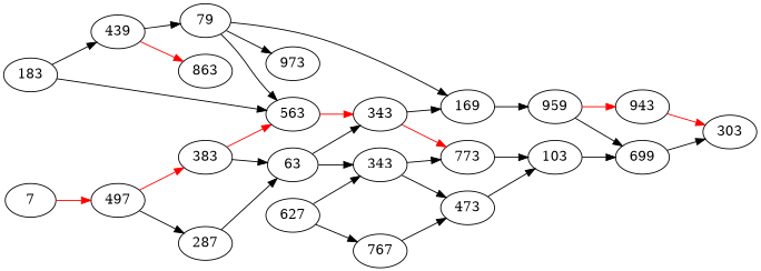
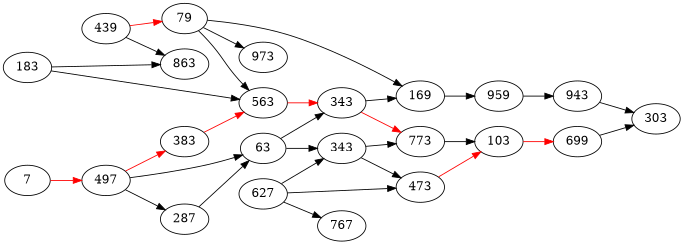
  digraph {
    rankdir=LR
    n1 [label=7]
    n2 [label=497]
    n3 [label=383]
    n4 [label=287]
    n5 [label=183]
    n6 [label=439]
    n7 [label=563]
    n8 [label=63]
    n9 [label=863]
    n10 [label=79]
    n11 [label=343]
    n12 [label=973]
    n13 [label=169]
    n14 [label=343]
    n15 [label=773]
    n16 [label=959]
    n17 [label=627]
    n18 [label=767]
    n19 [label=473]
    n20 [label=103]
    n21 [label=943]
    n22 [label=699]
    n23 [label=303]
    n1 -> n2 [color=red]
    n2 -> n3 [color=red]
    n2 -> n4
    n3 -> n7 [color=red]
-   n3 -> n8
+   n2 -> n8
    n4 -> n8
-   n5 -> n6
+   n5 -> n9
    n5 -> n7
-   n6 -> n9 [color=red]
-   n6 -> n10
+   n6 -> n9
+   n6 -> n10 [color=red]
    n7 -> n11 [color=red]
    n8 -> n11
    n8 -> n14
    n10 -> n7
    n10 -> n12
    n10 -> n13
    n11 -> n13
    n11 -> n15 [color=red]
    n13 -> n16
    n14 -> n15
    n14 -> n19
    n15 -> n20
-   n16 -> n21 [color=red]
-   n16 -> n22
+   n16 -> n21 [color=black]
    n17 -> n14
    n17 -> n18
-   n18 -> n19
-   n19 -> n20
-   n20 -> n22
-   n21 -> n23 [color=red]
+   n17 -> n19
+   n19 -> n20 [color=red]
+   n20 -> n22 [color=red]
+   n21 -> n23 [color=black]
    n22 -> n23
  }
